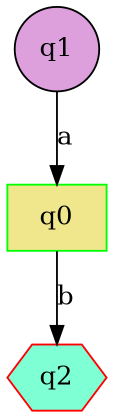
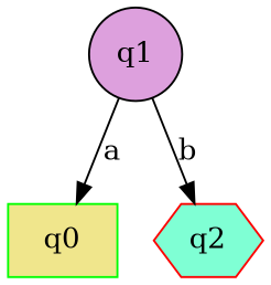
  digraph {
    node [style=filled]
    edge [constraint=true]
    n1 [color=green fillcolor=khaki label=q0 shape=box]
    n2 [color=black fillcolor=plum label=q1 shape=circle]
    n3 [color=red fillcolor=aquamarine label=q2 shape=hexagon]
    n2 -> n1 [label=a]
-   n1 -> n3 [label=b]
+   n2 -> n3 [label=b]
  }
